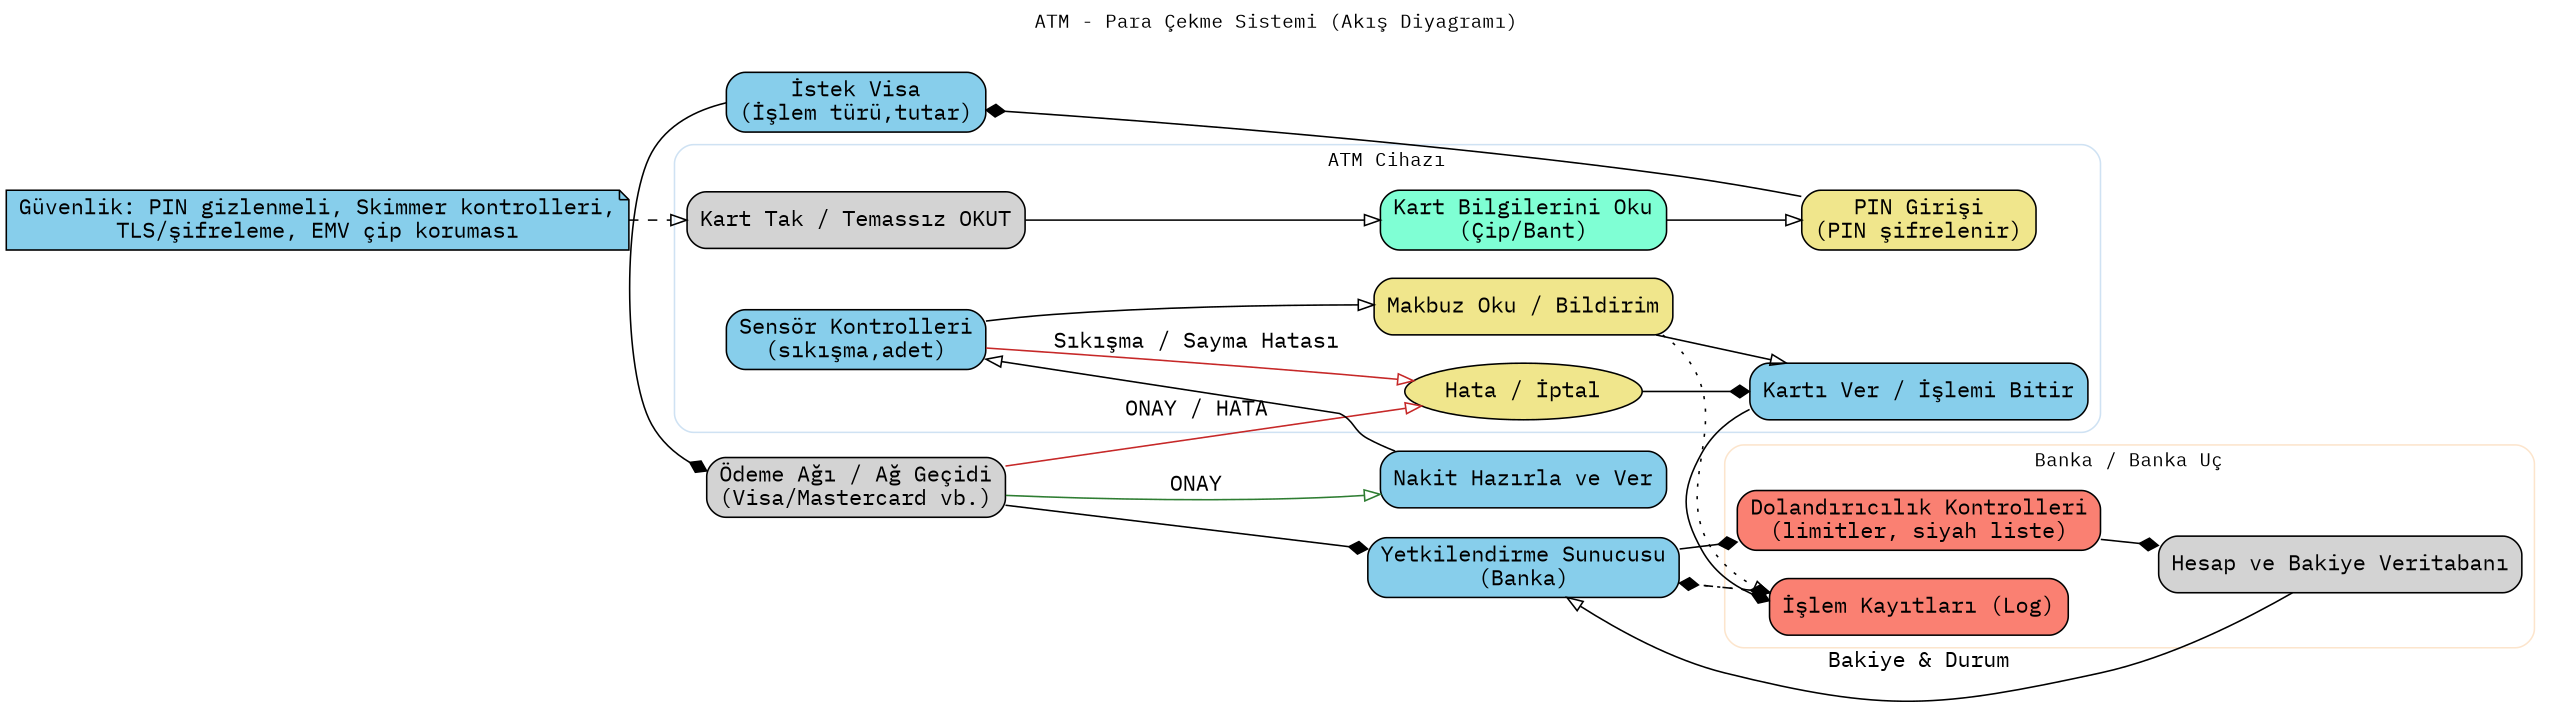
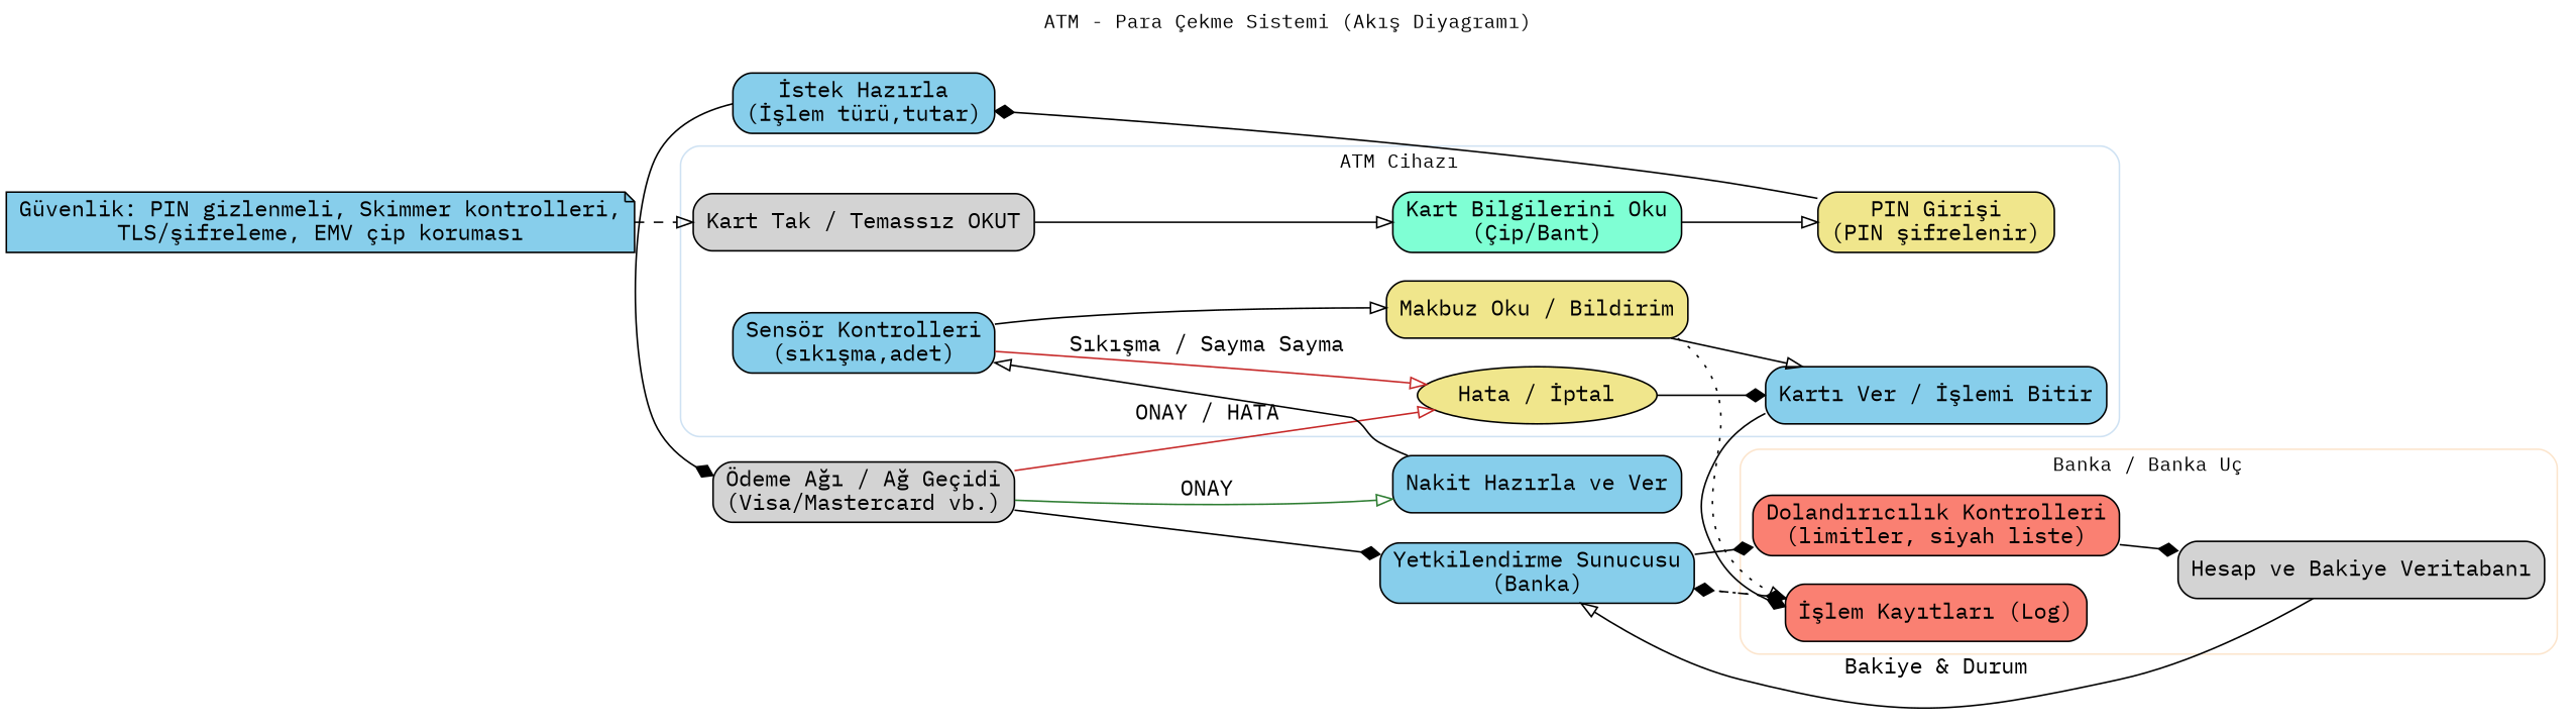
  digraph {
    fontname="IBM Plex Mono"
    fontsize=12
    label="ATM - Para Çekme Sistemi (Akış Diyagramı)"
    labelloc=t
    rankdir=LR
    node [fillcolor=skyblue fontname="IBM Plex Mono" shape=box style="rounded,filled"]
    edge [arrowhead=onormal fontname="IBM Plex Mono"]
-   n1 [label="İstek Visa\n(İşlem türü,tutar)"]
+   n1 [label="İstek Hazırla\n(İşlem türü,tutar)"]
    n2 [fillcolor=lightgrey label="Ödeme Ağı / Ağ Geçidi\n(Visa/Mastercard vb.)"]
    n3 [label="Nakit Hazırla ve Ver"]
    n4 [label="Yetkilendirme Sunucusu\n(Banka)"]
    n5 [fillcolor=lightgrey label="Kart Tak / Temassız OKUT"]
    n6 [fillcolor=aquamarine label="Kart Bilgilerini Oku\n(Çip/Bant)"]
    n7 [fillcolor=khaki label="PIN Girişi\n(PIN şifrelenir)"]
    n8 [fillcolor=khaki label="Makbuz Oku / Bildirim"]
    n9 [label="Sensör Kontrolleri\n(sıkışma,adet)"]
    n10 [label="Kartı Ver / İşlemi Bitir"]
    n11 [fillcolor=khaki label="Hata / İptal" shape=ellipse]
    n12 [fillcolor=salmon label="Dolandırıcılık Kontrolleri\n(limitler, siyah liste)"]
    n13 [fillcolor=lightgrey label="Hesap ve Bakiye Veritabanı"]
    n14 [fillcolor=salmon label="İşlem Kayıtları (Log)"]
    n15 [label="Güvenlik: PIN gizlenmeli, Skimmer kontrolleri,\nTLS/şifreleme, EMV çip koruması" shape=note]
    subgraph sub_1 {
      rank=same
      n1
      n2
    }
    subgraph sub_2 {
      rank=same
      n3
      n4
    }
    subgraph cluster_3 {
      color="#cfe2f3"
      label="ATM Cihazı"
      style=rounded
      n5
      n6
      n7
      n8
      n9
      n10
      n11
    }
    subgraph cluster_4 {
      color="#d9ead3"
      label="Ağ / Ödeme Ağı"
      style=rounded
    }
    subgraph cluster_5 {
      color="#fce5cd"
      label="Banka / Banka Uç"
      style=rounded
      n12
      n13
      n14
    }
    n1 -> n2 [arrowhead=diamond]
    n2 -> n3 [color="#2e7d32" label=ONAY]
    n2 -> n4 [arrowhead=diamond]
    n2 -> n11 [color="#c62828" label="ONAY / HATA"]
    n3 -> n9
    n4 -> n12 [arrowhead=diamond]
    n4 -> n14 [arrowhead=diamond style=dotted]
    n5 -> n6
    n6 -> n7
    n7 -> n1 [arrowhead=diamond]
    n8 -> n10
    n8 -> n14 [style=dotted]
    n9 -> n8
-   n9 -> n11 [color="#c62828" label="Sıkışma / Sayma Hatası"]
+   n9 -> n11 [color="#c62828" label="Sıkışma / Sayma Sayma"]
    n10 -> n14 [arrowhead=diamond]
    n11 -> n10 [arrowhead=diamond]
    n12 -> n13 [arrowhead=diamond]
    n13 -> n4 [label="Bakiye & Durum"]
    n14 -> n4 [arrowhead=diamond style=dashed]
    n15 -> n5 [style=dashed]
  }
